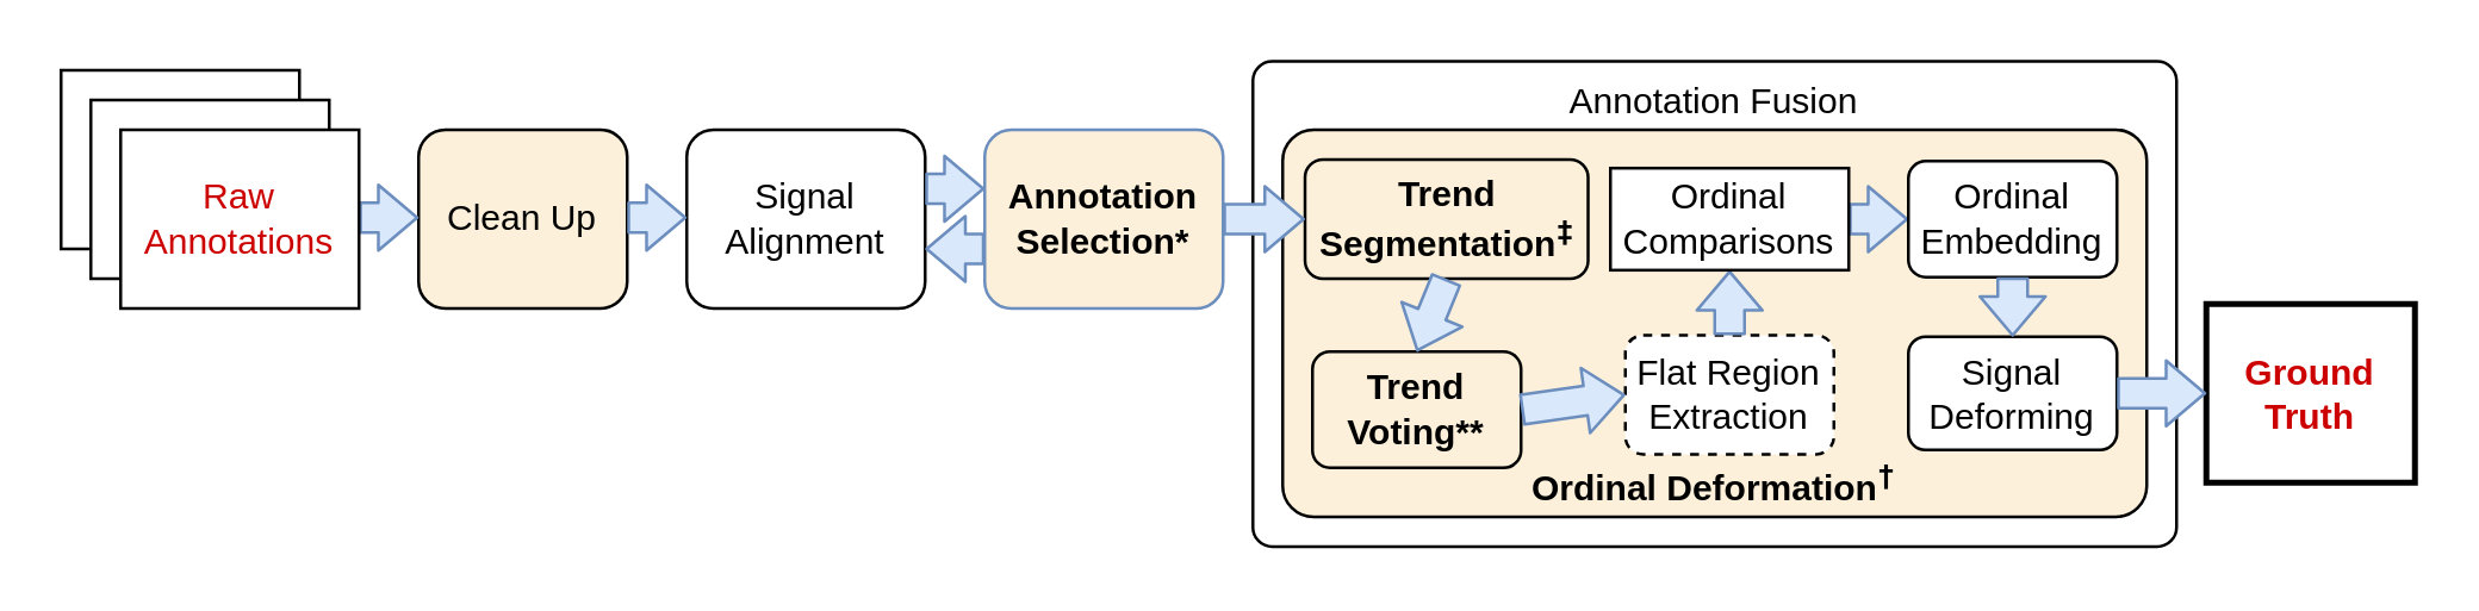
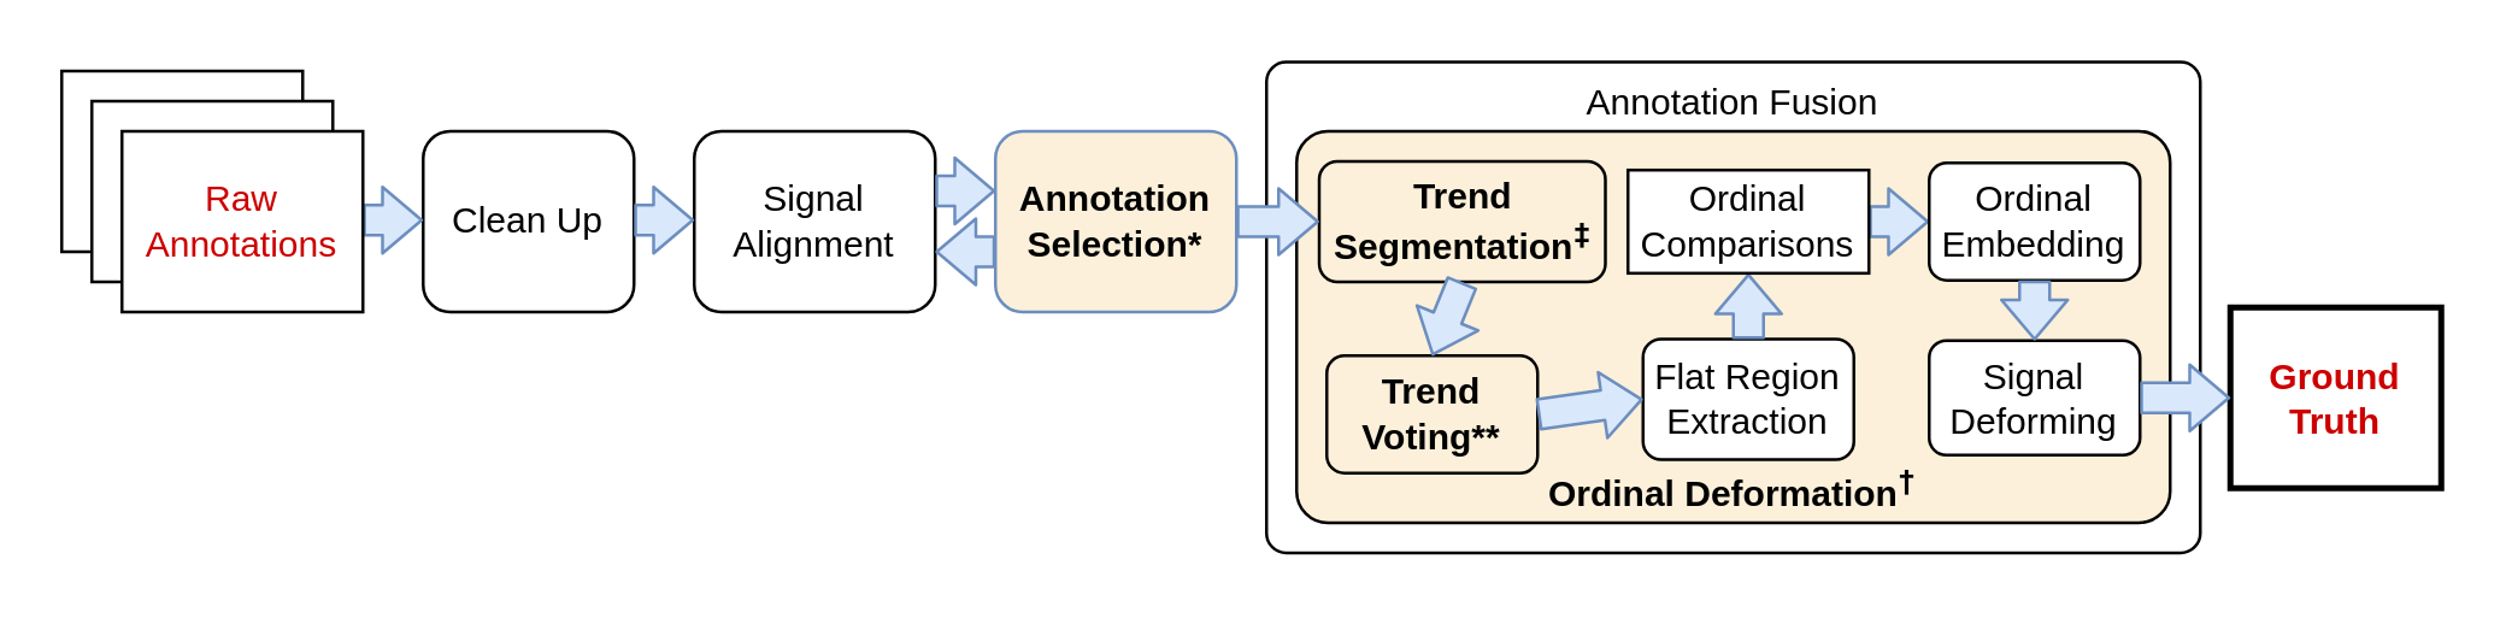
  <mxCell id="0" />
  <mxCell id="1" parent="0" />
  <mxCell id="2" value="" style="rounded=0;whiteSpace=wrap;html=1;" parent="1" vertex="1"><mxGeometry x="20" y="23" width="80" height="60" as="geometry" /></mxCell>
  <mxCell id="3" value="" style="rounded=0;whiteSpace=wrap;html=1;" parent="1" vertex="1"><mxGeometry x="30" y="33" width="80" height="60" as="geometry" /></mxCell>
  <mxCell id="4" value="Annotation Fusion" style="rounded=1;whiteSpace=wrap;html=1;verticalAlign=top;arcSize=4;fillColor=#FFFFFF;" parent="1" vertex="1"><mxGeometry x="420" y="20" width="310" height="163" as="geometry" /></mxCell>
  <mxCell id="5" value="&lt;b style=&quot;&quot;&gt;Ordinal Deformation&lt;/b&gt;&lt;sup&gt;&lt;b&gt;&lt;code style=&quot;&quot;&gt;&lt;span style=&quot;&quot; class=&quot;pln&quot;&gt;†&lt;/span&gt;&lt;/code&gt;&lt;/b&gt;&lt;/sup&gt;" style="rounded=1;whiteSpace=wrap;html=1;verticalAlign=bottom;arcSize=8;fillColor=#fcf0da;" parent="1" vertex="1"><mxGeometry x="430" y="43" width="290" height="130" as="geometry" /></mxCell>
  <mxCell id="6" value="" style="shape=flexArrow;endArrow=classic;html=1;endWidth=11;endSize=4;exitX=1;exitY=0.5;exitDx=0;exitDy=0;fillColor=#dae8fc;strokeColor=#6c8ebf;entryX=0;entryY=0.5;entryDx=0;entryDy=0;" parent="1" source="26" target="11" edge="1"><mxGeometry width="50" height="50" relative="1" as="geometry"><mxPoint x="720.25" y="137.25" as="sourcePoint" /><mxPoint x="749" y="137.25" as="targetPoint" /><Array as="points" /></mxGeometry></mxCell>
- <mxCell id="7" value="Clean Up" style="rounded=1;whiteSpace=wrap;html=1;fillColor=#fcf0da;" parent="1" vertex="1"><mxGeometry x="140" y="43" width="70" height="60" as="geometry" /></mxCell>
+ <mxCell id="7" value="Clean Up" style="rounded=1;whiteSpace=wrap;html=1;" parent="1" vertex="1"><mxGeometry x="140" y="43" width="70" height="60" as="geometry" /></mxCell>
  <mxCell id="8" value="&lt;div&gt;&lt;b style=&quot;&quot;&gt;Trend Segmentation&lt;/b&gt;&lt;sup&gt;&lt;b style=&quot;&quot;&gt;&lt;code style=&quot;&quot;&gt;&lt;span style=&quot;&quot; class=&quot;pln&quot;&gt;‡&lt;/span&gt;&lt;/code&gt;&lt;/b&gt;&lt;/sup&gt;&lt;/div&gt;" style="rounded=1;whiteSpace=wrap;html=1;fillColor=#fcf0da;" parent="1" vertex="1"><mxGeometry x="437.5" y="53" width="95" height="40" as="geometry" /></mxCell>
  <mxCell id="9" value="&lt;div&gt;&lt;b style=&quot;&quot;&gt;Trend Voting**&lt;/b&gt;&lt;/div&gt;" style="rounded=1;whiteSpace=wrap;html=1;fillColor=#fcf0da;" parent="1" vertex="1"><mxGeometry x="440" y="117.5" width="70" height="39" as="geometry" /></mxCell>
- <mxCell id="10" value="Flat Region Extraction" style="rounded=1;whiteSpace=wrap;html=1;dashed=1;" parent="1" vertex="1"><mxGeometry x="545" y="112" width="70" height="40" as="geometry" /></mxCell>
+ <mxCell id="10" value="Flat Region Extraction" style="rounded=1;whiteSpace=wrap;html=1;" parent="1" vertex="1"><mxGeometry x="545" y="112" width="70" height="40" as="geometry" /></mxCell>
  <mxCell id="11" value="Ordinal Embedding" style="rounded=1;whiteSpace=wrap;html=1;" parent="1" vertex="1"><mxGeometry x="640" y="53.5" width="70" height="39" as="geometry" /></mxCell>
  <mxCell id="12" value="Signal Deforming" style="rounded=1;whiteSpace=wrap;html=1;" parent="1" vertex="1"><mxGeometry x="640" y="112.5" width="70" height="38" as="geometry" /></mxCell>
  <mxCell id="13" value="Signal Alignment" style="rounded=1;whiteSpace=wrap;html=1;" parent="1" vertex="1"><mxGeometry x="230" y="43" width="80" height="60" as="geometry" /></mxCell>
  <mxCell id="14" value="" style="shape=flexArrow;endArrow=classic;html=1;endWidth=11;endSize=4;fillColor=#dae8fc;strokeColor=#6c8ebf;entryX=0.5;entryY=0;entryDx=0;entryDy=0;exitX=0.5;exitY=1;exitDx=0;exitDy=0;" parent="1" source="8" target="9" edge="1"><mxGeometry width="50" height="50" relative="1" as="geometry"><mxPoint x="340" y="244" as="sourcePoint" /><mxPoint x="350" y="243" as="targetPoint" /></mxGeometry></mxCell>
  <mxCell id="15" value="" style="shape=flexArrow;endArrow=classic;html=1;endWidth=11;endSize=4;fillColor=#dae8fc;strokeColor=#6c8ebf;exitX=1;exitY=0.5;exitDx=0;exitDy=0;entryX=0;entryY=0.5;entryDx=0;entryDy=0;" parent="1" source="9" target="10" edge="1"><mxGeometry width="50" height="50" relative="1" as="geometry"><mxPoint x="430" y="222" as="sourcePoint" /><mxPoint x="450" y="222.5" as="targetPoint" /></mxGeometry></mxCell>
  <mxCell id="16" value="" style="shape=flexArrow;endArrow=classic;html=1;endWidth=11;endSize=4;fillColor=#dae8fc;strokeColor=#6c8ebf;entryX=0.5;entryY=0;entryDx=0;entryDy=0;" parent="1" source="11" target="12" edge="1"><mxGeometry width="50" height="50" relative="1" as="geometry"><mxPoint x="760" y="162.25" as="sourcePoint" /><mxPoint x="780" y="162.75" as="targetPoint" /></mxGeometry></mxCell>
  <mxCell id="17" value="" style="shape=flexArrow;endArrow=classic;html=1;endWidth=11;endSize=4;fillColor=#dae8fc;strokeColor=#6c8ebf;entryX=0.5;entryY=1;entryDx=0;entryDy=0;exitX=0.5;exitY=0;exitDx=0;exitDy=0;" parent="1" source="10" target="26" edge="1"><mxGeometry width="50" height="50" relative="1" as="geometry"><mxPoint x="520" y="206" as="sourcePoint" /><mxPoint x="540" y="206.5" as="targetPoint" /></mxGeometry></mxCell>
  <mxCell id="18" value="" style="shape=flexArrow;endArrow=classic;html=1;endWidth=11;endSize=4;edgeStyle=orthogonalEdgeStyle;fillColor=#dae8fc;strokeColor=#6c8ebf;entryX=0;entryY=0.5;entryDx=0;entryDy=0;exitX=1;exitY=0.5;exitDx=0;exitDy=0;" parent="1" source="22" target="8" edge="1"><mxGeometry width="50" height="50" relative="1" as="geometry"><mxPoint x="370" y="153" as="sourcePoint" /><mxPoint x="137" y="181" as="targetPoint" /><Array as="points"><mxPoint x="410" y="73" /><mxPoint x="410" y="73" /></Array></mxGeometry></mxCell>
  <mxCell id="19" value="" style="shape=flexArrow;endArrow=classic;html=1;endWidth=11;endSize=4;fillColor=#dae8fc;strokeColor=#6c8ebf;" parent="1" edge="1"><mxGeometry width="50" height="50" relative="1" as="geometry"><mxPoint x="120" y="72.5" as="sourcePoint" /><mxPoint x="140" y="72.5" as="targetPoint" /></mxGeometry></mxCell>
  <mxCell id="20" value="" style="shape=flexArrow;endArrow=classic;html=1;endWidth=11;endSize=4;fillColor=#dae8fc;strokeColor=#6c8ebf;" parent="1" edge="1"><mxGeometry width="50" height="50" relative="1" as="geometry"><mxPoint x="210" y="72.5" as="sourcePoint" /><mxPoint x="230" y="72.5" as="targetPoint" /></mxGeometry></mxCell>
  <mxCell id="21" value="" style="shape=flexArrow;endArrow=classic;html=1;endWidth=11;endSize=4;fillColor=#dae8fc;strokeColor=#6c8ebf;" parent="1" edge="1"><mxGeometry width="50" height="50" relative="1" as="geometry"><mxPoint x="310" y="62.8" as="sourcePoint" /><mxPoint x="330" y="62.8" as="targetPoint" /></mxGeometry></mxCell>
  <mxCell id="22" value="&lt;div&gt;&lt;b&gt;Annotation Selection*&lt;/b&gt;&lt;/div&gt;" style="rounded=1;whiteSpace=wrap;html=1;strokeColor=#6c8ebf;fillColor=#fcf0da;" parent="1" vertex="1"><mxGeometry x="330" y="43" width="80" height="60" as="geometry" /></mxCell>
  <mxCell id="23" value="Raw Annotations" style="rounded=0;whiteSpace=wrap;html=1;fontColor=#CC0000;" parent="1" vertex="1"><mxGeometry x="40" y="43" width="80" height="60" as="geometry" /></mxCell>
  <mxCell id="24" value="&lt;div&gt;&lt;b&gt;&lt;font color=&quot;#cc0000&quot;&gt;Ground Truth&lt;/font&gt;&lt;/b&gt;&lt;/div&gt;" style="rounded=0;whiteSpace=wrap;html=1;strokeWidth=2;" parent="1" vertex="1"><mxGeometry x="740" y="101.5" width="70" height="60" as="geometry" /></mxCell>
  <mxCell id="25" value="" style="shape=flexArrow;endArrow=classic;html=1;endWidth=11;endSize=4;fillColor=#dae8fc;strokeColor=#6c8ebf;entryX=0;entryY=0.5;entryDx=0;entryDy=0;exitX=1;exitY=0.5;exitDx=0;exitDy=0;" parent="1" source="12" target="24" edge="1"><mxGeometry width="50" height="50" relative="1" as="geometry"><mxPoint x="615" y="74.5" as="sourcePoint" /><mxPoint x="650" y="75" as="targetPoint" /><Array as="points" /></mxGeometry></mxCell>
  <mxCell id="26" value="Ordinal Comparisons" style="rounded=0;whiteSpace=wrap;html=1;" parent="1" vertex="1"><mxGeometry x="540" y="55.88" width="80" height="34.25" as="geometry" /></mxCell>
  <mxCell id="27" value="" style="shape=flexArrow;endArrow=classic;html=1;endWidth=11;endSize=4;fillColor=#dae8fc;strokeColor=#6c8ebf;" edge="1" parent="1"><mxGeometry x="-1" y="-50" width="50" height="50" relative="1" as="geometry"><mxPoint x="330" y="83" as="sourcePoint" /><mxPoint x="310" y="83" as="targetPoint" /><mxPoint as="offset" /></mxGeometry></mxCell>
